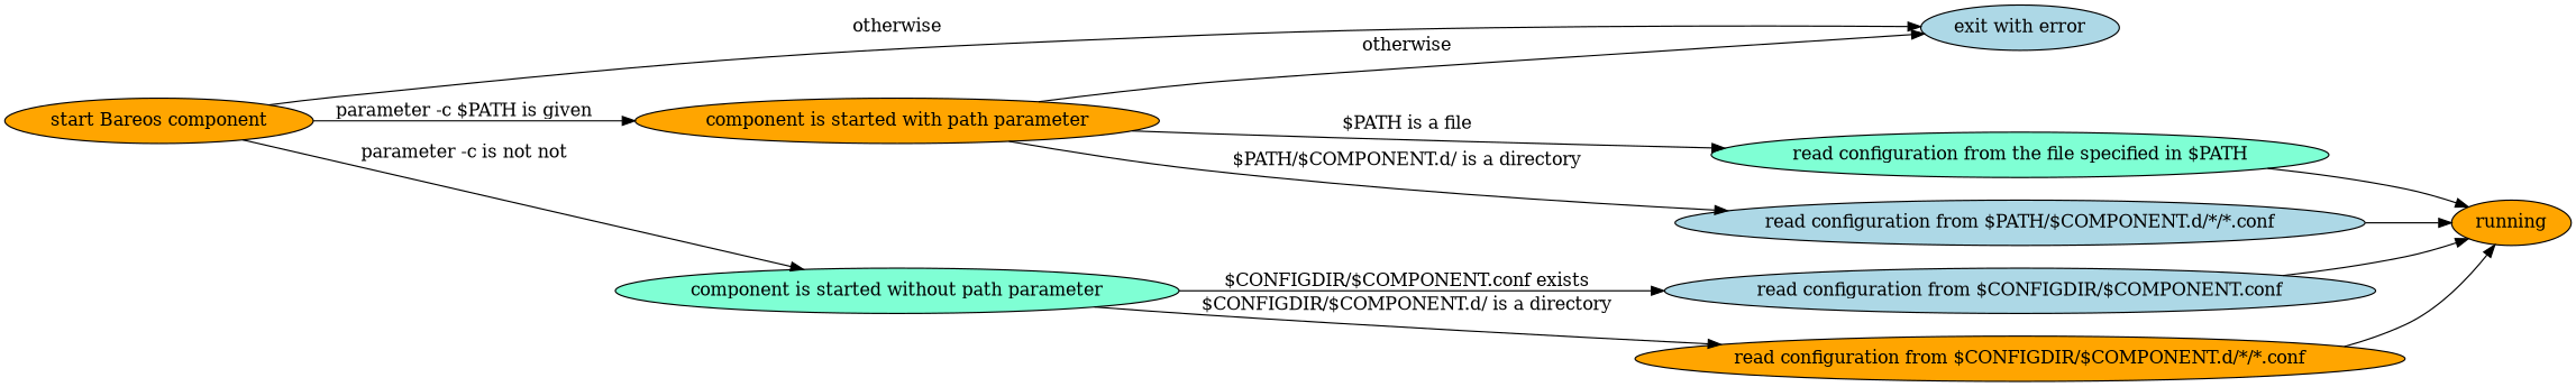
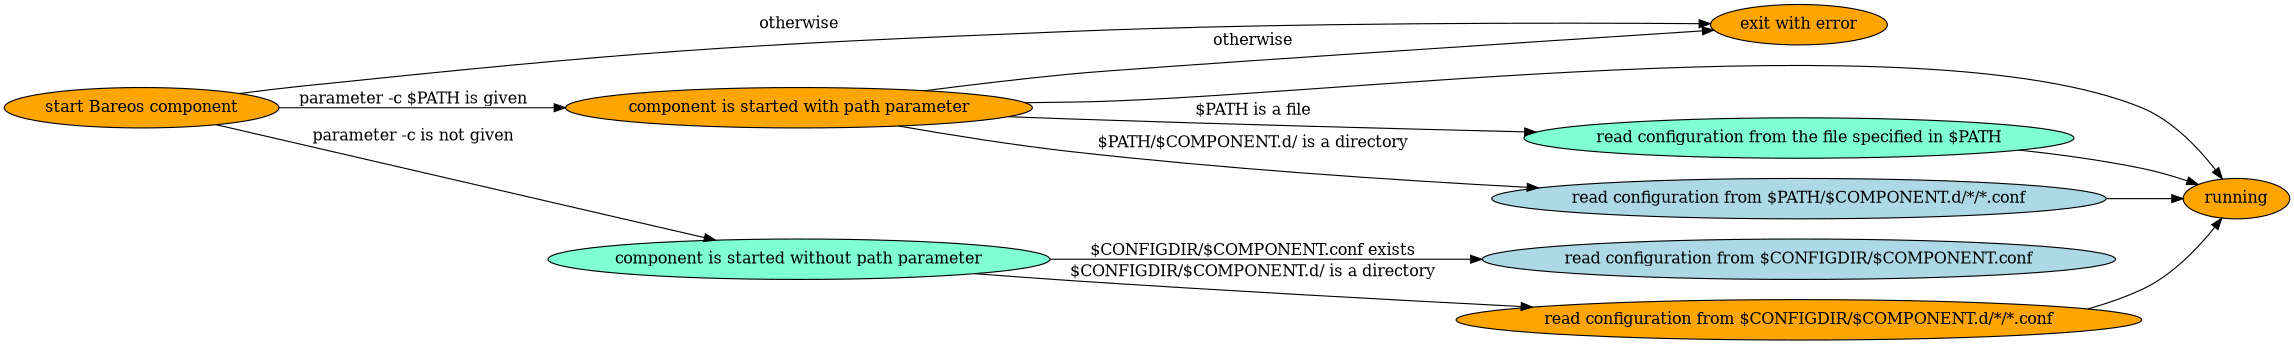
  digraph {
    rankdir=LR
    node [fillcolor=orange style=filled]
    n1 [label="start Bareos component"]
    n2 [label="component is started with path parameter"]
    n3 [fillcolor=aquamarine label="component is started without path parameter"]
-   n4 [fillcolor=lightblue label="exit with error"]
+   n4 [label="exit with error"]
    n5 [fillcolor=aquamarine label="read configuration from the file specified in $PATH"]
    n6 [fillcolor=lightblue label="read configuration from $PATH/$COMPONENT.d/*/*.conf"]
    n7 [fillcolor=lightblue label="read configuration from $CONFIGDIR/$COMPONENT.conf"]
    n8 [label="read configuration from $CONFIGDIR/$COMPONENT.d/*/*.conf"]
    running
    n1 -> n2 [label="parameter -c $PATH is given"]
-   n1 -> n3 [label="parameter -c is not not"]
+   n1 -> n3 [label="parameter -c is not given"]
    n1 -> n4 [label=otherwise]
    n2 -> n4 [label=otherwise]
    n2 -> n5 [label="$PATH is a file"]
    n2 -> n6 [label="$PATH/$COMPONENT.d/ is a directory"]
    n3 -> n7 [label="$CONFIGDIR/$COMPONENT.conf exists"]
    n3 -> n8 [label="$CONFIGDIR/$COMPONENT.d/ is a directory"]
    n5 -> running
    n6 -> running
-   n7 -> running
+   n2 -> running
    n8 -> running
  }
